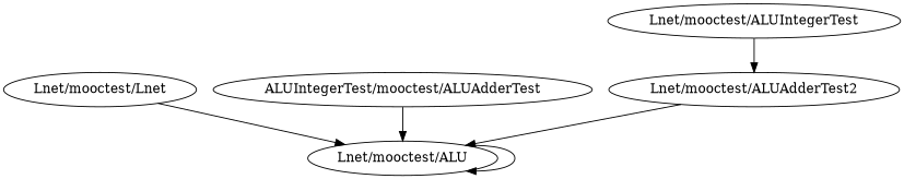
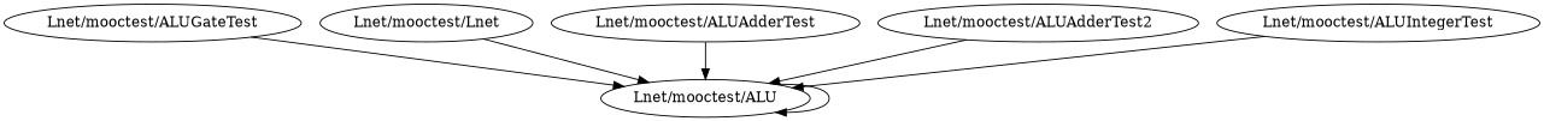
  digraph {
    "Lnet/mooctest/ALU"
+   "Lnet/mooctest/ALUGateTest"
    n3 [label="Lnet/mooctest/Lnet"]
-   "Lnet/mooctest/ALUAdderTest" [label="ALUIntegerTest/mooctest/ALUAdderTest"]
+   "Lnet/mooctest/ALUAdderTest"
    n5 [label="Lnet/mooctest/ALUAdderTest2"]
    "Lnet/mooctest/ALUIntegerTest"
    "Lnet/mooctest/ALU" -> "Lnet/mooctest/ALU"
+   "Lnet/mooctest/ALUGateTest" -> "Lnet/mooctest/ALU"
    n3 -> "Lnet/mooctest/ALU"
    "Lnet/mooctest/ALUAdderTest" -> "Lnet/mooctest/ALU"
    n5 -> "Lnet/mooctest/ALU"
-   "Lnet/mooctest/ALUIntegerTest" -> n5
+   "Lnet/mooctest/ALUIntegerTest" -> "Lnet/mooctest/ALU"
  }
